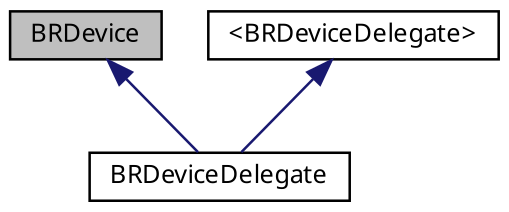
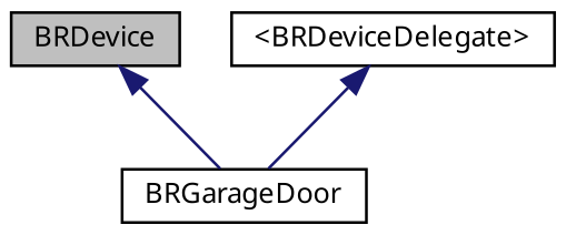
  digraph {
    fontname="Noto Sans"
    node [color=black fillcolor=white fontname="Noto Sans" fontsize=10 shape=record style=filled]
    edge [color=midnightblue dir=back fontname="Noto Sans" fontsize=10 labelfontname=Helvetica labelfontsize=10 style=solid]
    n1 [fillcolor=grey75 fontcolor=black height=0.2 label=BRDevice width=0.4]
-   n2 [height=0.2 label=BRDeviceDelegate width=0.4]
+   n2 [height=0.2 label=BRGarageDoor width=0.4]
    n3 [height=0.2 label="\<BRDeviceDelegate\>" width=0.4]
    n1 -> n2
    n3 -> n2
  }
